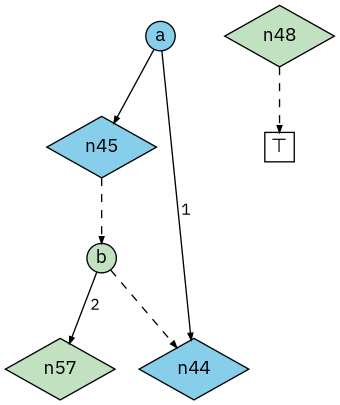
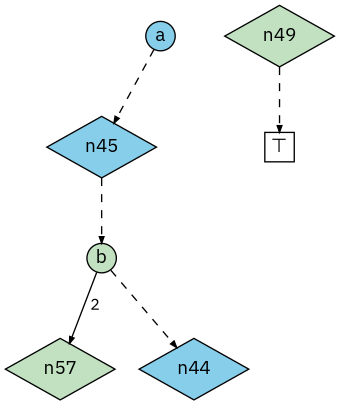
  digraph {
    fontname="IBM Plex Sans"
    node [fillcolor=skyblue fontname="IBM Plex Sans" shape=diamond style=filled]
    edge [arrowhead=normal arrowsize=0.5 color="#555" fontname="IBM Plex Sans" style=dashed]
    n43 [fixedsize=true label=a shape=circle width=0.3]
    n45 [height=0.15 width=0.15]
    n46 [fillcolor="#C1E1C1" fixedsize=true label=b shape=circle width=0.3]
-   n48 [fillcolor="#C1E1C1" height=0.15 width=0.15]
+   n48 [fillcolor="#C1E1C1" height=0.15 width=0.15 label=n49]
    n44 [height=0.15 width=0.15]
    n47 [fillcolor="#C1E1C1" height=0.15 label=n57 width=0.15]
    n49 [fixedsize=true height=0.3 label="⊤" shape=box width=0.3 fillcolor="" style=""]
    subgraph sub_1 {
      rank=same
      n43
    }
    subgraph sub_2 {
      rank=same
      n45
    }
    subgraph sub_3 {
      rank=same
      n46
    }
    subgraph sub_4 {
      rank=same
      n48
    }
-   n43 -> n45 [style=solid]
-   n43 -> n44 [fontcolor=black fontsize=12 label=" 1 " labelangle=-30 style=""]
+   n43 -> n45
    n45 -> n46
    n46 -> n44
    n46 -> n47 [fontcolor=black fontsize=12 label=" 2 " labelangle=-30 style=""]
    n48 -> n49
  }
